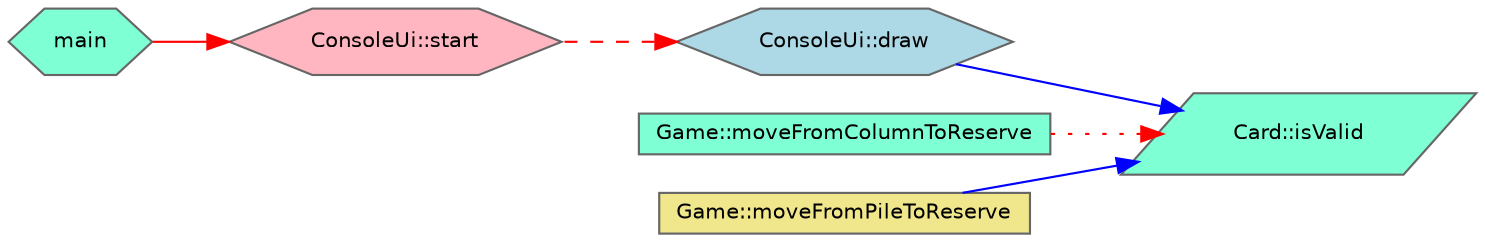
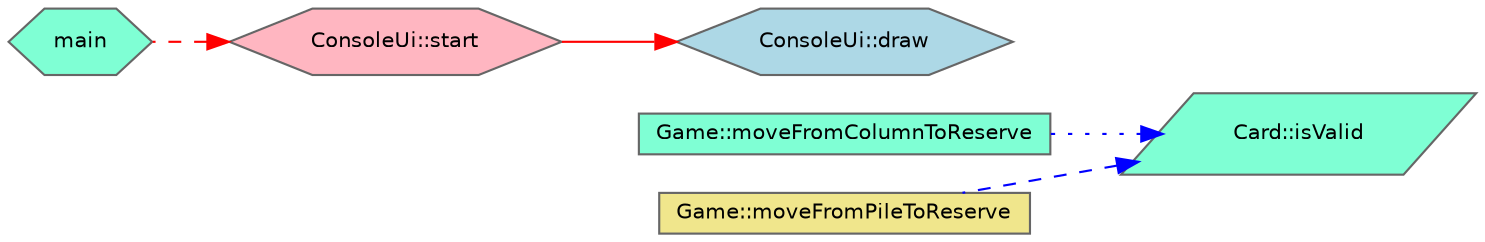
  digraph {
    rankdir=RL
    node [color=grey40 fillcolor=aquamarine fontname=Helvetica fontsize=10 shape=hexagon style=filled]
    edge [color=red dir=back fontname=Helvetica fontsize=10 labelfontname=Helvetica labelfontsize=10 style=solid]
    n1 [color=gray40 fontcolor=black height=0.2 label="Card::isValid" shape=parallelogram width=0.4]
    n2 [fillcolor=lightblue height=0.2 label="ConsoleUi::draw" width=0.4]
    n3 [height=0.2 label="Game::moveFromColumnToReserve" shape=box width=0.4]
    n4 [fillcolor=khaki height=0.2 label="Game::moveFromPileToReserve" shape=box width=0.4]
    n5 [fillcolor=lightpink height=0.2 label="ConsoleUi::start" width=0.4]
    n6 [height=0.2 label=main width=0.4]
-   n1 -> n2 [color=blue]
-   n1 -> n3 [style=dotted]
-   n1 -> n4 [color=blue]
-   n2 -> n5 [style=dashed]
-   n5 -> n6
+   n1 -> n3 [color=blue style=dotted]
+   n1 -> n4 [color=blue style=dashed]
+   n2 -> n5
+   n5 -> n6 [style=dashed]
  }
